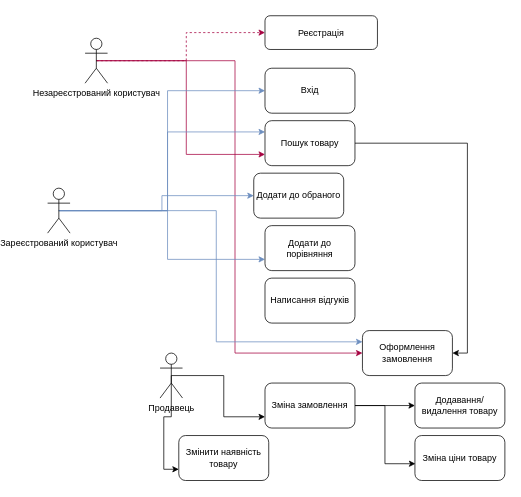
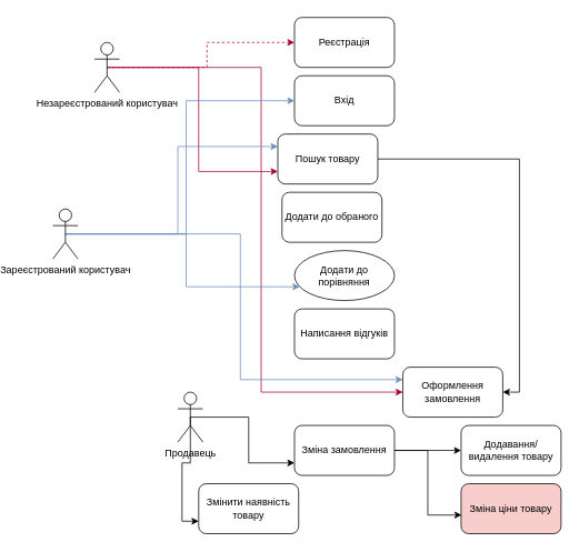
  <mxCell id="0" />
  <mxCell id="1" parent="0" />
  <mxCell id="2" style="edgeStyle=orthogonalEdgeStyle;rounded=0;orthogonalLoop=1;jettySize=auto;html=1;exitX=0.5;exitY=0.5;exitDx=0;exitDy=0;exitPerimeter=0;entryX=0;entryY=0.5;entryDx=0;entryDy=0;fillColor=#d80073;strokeColor=#A50040;dashed=1;" edge="1" parent="1" source="5" target="15"><mxGeometry relative="1" as="geometry" /></mxCell>
  <mxCell id="3" style="edgeStyle=orthogonalEdgeStyle;rounded=0;orthogonalLoop=1;jettySize=auto;html=1;exitX=0.5;exitY=0.5;exitDx=0;exitDy=0;exitPerimeter=0;entryX=0;entryY=0.75;entryDx=0;entryDy=0;fillColor=#d80073;strokeColor=#A50040;" edge="1" parent="1" source="5" target="18"><mxGeometry relative="1" as="geometry" /></mxCell>
  <mxCell id="4" style="edgeStyle=orthogonalEdgeStyle;rounded=0;orthogonalLoop=1;jettySize=auto;html=1;exitX=0.5;exitY=0.5;exitDx=0;exitDy=0;exitPerimeter=0;entryX=0;entryY=0.5;entryDx=0;entryDy=0;fillColor=#d80073;strokeColor=#A50040;" edge="1" parent="1" source="5" target="22"><mxGeometry relative="1" as="geometry" /></mxCell>
  <mxCell id="5" value="Незареєстрований користувач" style="shape=umlActor;verticalLabelPosition=bottom;verticalAlign=top;html=1;outlineConnect=0;" vertex="1" parent="1"><mxGeometry x="70" y="50" width="30" height="60" as="geometry" /></mxCell>
  <mxCell id="6" style="edgeStyle=orthogonalEdgeStyle;rounded=0;orthogonalLoop=1;jettySize=auto;html=1;exitX=0.5;exitY=0.5;exitDx=0;exitDy=0;exitPerimeter=0;entryX=0;entryY=0.5;entryDx=0;entryDy=0;fillColor=#dae8fc;strokeColor=#6c8ebf;" edge="1" parent="1" source="11" target="16"><mxGeometry relative="1" as="geometry" /></mxCell>
  <mxCell id="7" style="edgeStyle=orthogonalEdgeStyle;rounded=0;orthogonalLoop=1;jettySize=auto;html=1;exitX=0.5;exitY=0.5;exitDx=0;exitDy=0;exitPerimeter=0;entryX=0;entryY=0.25;entryDx=0;entryDy=0;fillColor=#dae8fc;strokeColor=#6c8ebf;" edge="1" parent="1" source="11" target="18"><mxGeometry relative="1" as="geometry" /></mxCell>
- <mxCell id="8" style="edgeStyle=orthogonalEdgeStyle;rounded=0;orthogonalLoop=1;jettySize=auto;html=1;exitX=0.5;exitY=0.5;exitDx=0;exitDy=0;exitPerimeter=0;entryX=0;entryY=0.5;entryDx=0;entryDy=0;fillColor=#dae8fc;strokeColor=#6c8ebf;" edge="1" parent="1" source="11" target="19"><mxGeometry relative="1" as="geometry" /></mxCell>
  <mxCell id="9" style="edgeStyle=orthogonalEdgeStyle;rounded=0;orthogonalLoop=1;jettySize=auto;html=1;exitX=0.5;exitY=0.5;exitDx=0;exitDy=0;exitPerimeter=0;entryX=0;entryY=0.25;entryDx=0;entryDy=0;fillColor=#dae8fc;strokeColor=#6c8ebf;" edge="1" parent="1" source="11" target="22"><mxGeometry relative="1" as="geometry" /></mxCell>
  <mxCell id="10" style="edgeStyle=orthogonalEdgeStyle;rounded=0;orthogonalLoop=1;jettySize=auto;html=1;exitX=0.5;exitY=0.5;exitDx=0;exitDy=0;exitPerimeter=0;entryX=0;entryY=0.75;entryDx=0;entryDy=0;fillColor=#dae8fc;strokeColor=#6c8ebf;" edge="1" parent="1" source="11" target="20"><mxGeometry relative="1" as="geometry" /></mxCell>
  <mxCell id="11" value="Зареєстрований користувач" style="shape=umlActor;verticalLabelPosition=bottom;verticalAlign=top;html=1;outlineConnect=0;" vertex="1" parent="1"><mxGeometry x="20" y="250" width="30" height="60" as="geometry" /></mxCell>
  <mxCell id="12" style="edgeStyle=orthogonalEdgeStyle;rounded=0;orthogonalLoop=1;jettySize=auto;html=1;exitX=0.5;exitY=0.5;exitDx=0;exitDy=0;exitPerimeter=0;entryX=0;entryY=0.75;entryDx=0;entryDy=0;" edge="1" parent="1" source="14" target="25"><mxGeometry relative="1" as="geometry" /></mxCell>
  <mxCell id="13" style="edgeStyle=orthogonalEdgeStyle;rounded=0;orthogonalLoop=1;jettySize=auto;html=1;exitX=0.5;exitY=0.5;exitDx=0;exitDy=0;exitPerimeter=0;entryX=0;entryY=0.75;entryDx=0;entryDy=0;" edge="1" parent="1" source="14" target="23"><mxGeometry relative="1" as="geometry" /></mxCell>
  <mxCell id="14" value="Продавець" style="shape=umlActor;verticalLabelPosition=bottom;verticalAlign=top;html=1;outlineConnect=0;" vertex="1" parent="1"><mxGeometry x="170" y="470" width="30" height="60" as="geometry" /></mxCell>
- <mxCell id="15" value="Реєстрація" style="rounded=1;whiteSpace=wrap;html=1;" vertex="1" parent="1"><mxGeometry x="310" y="20" width="150" height="45" as="geometry" /></mxCell>
+ <mxCell id="15" value="Реєстрація" style="rounded=1;whiteSpace=wrap;html=1;" vertex="1" parent="1"><mxGeometry x="310" y="20" width="120" height="60" as="geometry" /></mxCell>
  <mxCell id="16" value="Вхід" style="rounded=1;whiteSpace=wrap;html=1;" vertex="1" parent="1"><mxGeometry x="310" y="90" width="120" height="60" as="geometry" /></mxCell>
  <mxCell id="17" style="edgeStyle=orthogonalEdgeStyle;rounded=0;orthogonalLoop=1;jettySize=auto;html=1;exitX=1;exitY=0.5;exitDx=0;exitDy=0;entryX=1;entryY=0.5;entryDx=0;entryDy=0;" edge="1" parent="1" source="18" target="22"><mxGeometry relative="1" as="geometry" /></mxCell>
- <mxCell id="18" value="Пошук товару" style="rounded=1;whiteSpace=wrap;html=1;" vertex="1" parent="1"><mxGeometry x="310" y="160" width="120" height="60" as="geometry" /></mxCell>
+ <mxCell id="18" value="Пошук товару" style="rounded=1;whiteSpace=wrap;html=1;" vertex="1" parent="1"><mxGeometry x="290" y="160" width="120" height="60" as="geometry" /></mxCell>
  <mxCell id="19" value="Додати до обраного" style="rounded=1;whiteSpace=wrap;html=1;" vertex="1" parent="1"><mxGeometry x="295" y="230" width="120" height="60" as="geometry" /></mxCell>
- <mxCell id="20" value="Додати до порівняння" style="rounded=1;whiteSpace=wrap;html=1;" vertex="1" parent="1"><mxGeometry x="310" y="300" width="120" height="60" as="geometry" /></mxCell>
+ <mxCell id="20" value="Додати до порівняння" style="ellipse;whiteSpace=wrap;html=1;" vertex="1" parent="1"><mxGeometry x="310" y="300" width="120" height="60" as="geometry" /></mxCell>
  <mxCell id="21" value="Написання відгуків" style="rounded=1;whiteSpace=wrap;html=1;" vertex="1" parent="1"><mxGeometry x="310" y="370" width="120" height="60" as="geometry" /></mxCell>
  <mxCell id="22" value="Оформлення замовлення" style="rounded=1;whiteSpace=wrap;html=1;" vertex="1" parent="1"><mxGeometry x="440" y="440" width="120" height="60" as="geometry" /></mxCell>
  <mxCell id="23" value="Змінити наявність товару" style="rounded=1;whiteSpace=wrap;html=1;" vertex="1" parent="1"><mxGeometry x="195" y="580" width="120" height="60" as="geometry" /></mxCell>
  <mxCell id="24" style="edgeStyle=orthogonalEdgeStyle;rounded=0;orthogonalLoop=1;jettySize=auto;html=1;exitX=1;exitY=0.5;exitDx=0;exitDy=0;entryX=0;entryY=0.5;entryDx=0;entryDy=0;" edge="1" parent="1" source="25" target="26"><mxGeometry relative="1" as="geometry" /></mxCell>
  <mxCell id="25" value="Зміна замовлення" style="rounded=1;whiteSpace=wrap;html=1;" vertex="1" parent="1"><mxGeometry x="310" y="510" width="120" height="60" as="geometry" /></mxCell>
  <mxCell id="26" value="Додавання/видалення товару" style="rounded=1;whiteSpace=wrap;html=1;" vertex="1" parent="1"><mxGeometry x="510" y="510" width="120" height="60" as="geometry" /></mxCell>
- <mxCell id="27" value="Зміна ціни товару" style="rounded=1;whiteSpace=wrap;html=1;" vertex="1" parent="1"><mxGeometry x="510" y="580" width="120" height="60" as="geometry" /></mxCell>
+ <mxCell id="27" value="Зміна ціни товару" style="rounded=1;whiteSpace=wrap;html=1;fillColor=#f8cecc;" vertex="1" parent="1"><mxGeometry x="510" y="580" width="120" height="60" as="geometry" /></mxCell>
  <mxCell id="28" style="edgeStyle=orthogonalEdgeStyle;rounded=0;orthogonalLoop=1;jettySize=auto;html=1;exitX=1;exitY=0.5;exitDx=0;exitDy=0;entryX=0.005;entryY=0.627;entryDx=0;entryDy=0;entryPerimeter=0;" edge="1" parent="1" source="25" target="27"><mxGeometry relative="1" as="geometry" /></mxCell>
